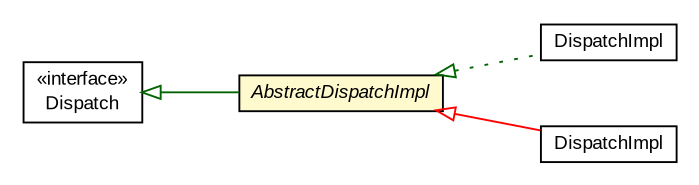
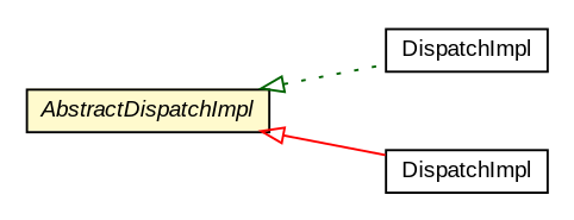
  digraph {
    nodesep=0.25
    rankdir=LR
    ranksep=0.5
    node [fontcolor=black fontname=arial fontsize=10.0 shape=plaintext]
    edge [arrowtail=empty dir=back fontname=arial fontsize=10 headport=p labelfontname=arial labelfontsize=10 style=solid tailport=p color=darkgreen]
-   n1 [label=<<table title="com.gwtplatform.dispatch.rpc.server.Dispatch" border="0" cellborder="1" cellspacing="0" cellpadding="2" port="p" href="./Dispatch.html"> 		<tr><td><table border="0" cellspacing="0" cellpadding="1"> <tr><td align="center" balign="center"> &#171;interface&#187; </td></tr> <tr><td align="center" balign="center"> Dispatch </td></tr> 		</table></td></tr> 		</table>>]
    n2 [label=<<table title="com.gwtplatform.dispatch.rpc.server.AbstractDispatchImpl" border="0" cellborder="1" cellspacing="0" cellpadding="2" port="p" bgcolor="lemonChiffon" href="./AbstractDispatchImpl.html"> 		<tr><td><table border="0" cellspacing="0" cellpadding="1"> <tr><td align="center" balign="center"><font face="arial italic"> AbstractDispatchImpl </font></td></tr> 		</table></td></tr> 		</table>>]
    n3 [label=<<table title="com.gwtplatform.dispatch.rpc.server.guice.DispatchImpl" border="0" cellborder="1" cellspacing="0" cellpadding="2" port="p" href="./guice/DispatchImpl.html"> 		<tr><td><table border="0" cellspacing="0" cellpadding="1"> <tr><td align="center" balign="center"> DispatchImpl </td></tr> 		</table></td></tr> 		</table>>]
    n4 [label=<<table title="com.gwtplatform.dispatch.rpc.server.spring.DispatchImpl" border="0" cellborder="1" cellspacing="0" cellpadding="2" port="p" href="./spring/DispatchImpl.html"> 		<tr><td><table border="0" cellspacing="0" cellpadding="1"> <tr><td align="center" balign="center"> DispatchImpl </td></tr> 		</table></td></tr> 		</table>>]
-   n1 -> n2
    n2 -> n3 [style=dotted]
    n2 -> n4 [color=red]
  }
